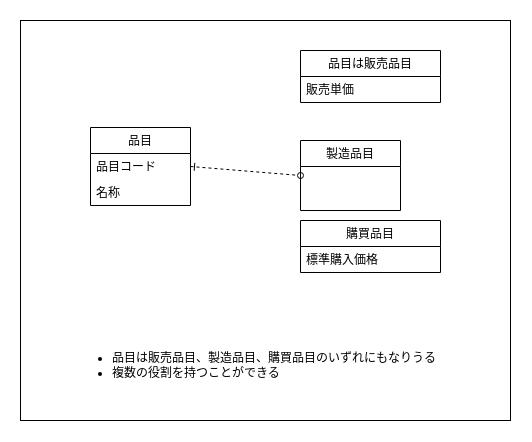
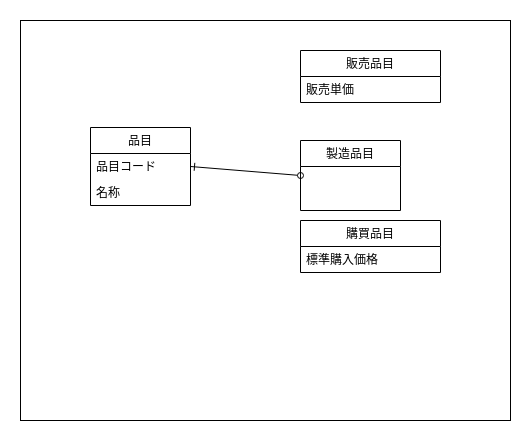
  <mxCell id="0" />
  <mxCell id="1" parent="0" />
  <mxCell id="2" value="" style="rounded=0;whiteSpace=wrap;html=1;" parent="1" vertex="1"><mxGeometry x="20" y="20" width="490" height="400" as="geometry" /></mxCell>
- <mxCell id="3" value="品目は販売品目" style="swimlane;fontStyle=0;childLayout=stackLayout;horizontal=1;startSize=26;fillColor=none;horizontalStack=0;resizeParent=1;resizeParentMax=0;resizeLast=0;collapsible=0;marginBottom=0;swimlaneLine=1;strokeColor=default;connectable=1;allowArrows=1;" parent="1" vertex="1"><mxGeometry x="300" y="50" width="140" height="52" as="geometry"><mxRectangle x="390" y="120" width="80" height="26" as="alternateBounds" /></mxGeometry></mxCell>
+ <mxCell id="3" value="販売品目" style="swimlane;fontStyle=0;childLayout=stackLayout;horizontal=1;startSize=26;fillColor=none;horizontalStack=0;resizeParent=1;resizeParentMax=0;resizeLast=0;collapsible=0;marginBottom=0;swimlaneLine=1;strokeColor=default;connectable=1;allowArrows=1;" parent="1" vertex="1"><mxGeometry x="300" y="50" width="140" height="52" as="geometry"><mxRectangle x="390" y="120" width="80" height="26" as="alternateBounds" /></mxGeometry></mxCell>
  <mxCell id="4" value="販売単価" style="text;strokeColor=none;fillColor=none;align=left;verticalAlign=top;spacingLeft=4;spacingRight=4;overflow=hidden;rotatable=0;points=[[0,0.5],[1,0.5]];portConstraint=eastwest;" parent="3" vertex="1"><mxGeometry y="26" width="140" height="26" as="geometry" /></mxCell>
  <mxCell id="5" value="品目" style="swimlane;fontStyle=0;childLayout=stackLayout;horizontal=1;startSize=26;fillColor=none;horizontalStack=0;resizeParent=1;resizeParentMax=0;resizeLast=0;collapsible=0;marginBottom=0;swimlaneLine=1;strokeColor=default;connectable=1;allowArrows=1;" parent="1" vertex="1"><mxGeometry x="90" y="127" width="100" height="78" as="geometry"><mxRectangle x="390" y="120" width="80" height="26" as="alternateBounds" /></mxGeometry></mxCell>
  <mxCell id="6" value="品目コード" style="text;strokeColor=none;fillColor=none;align=left;verticalAlign=top;spacingLeft=4;spacingRight=4;overflow=hidden;rotatable=0;points=[[0,0.5],[1,0.5]];portConstraint=eastwest;" parent="5" vertex="1"><mxGeometry y="26" width="100" height="26" as="geometry" /></mxCell>
  <mxCell id="7" value="名称" style="text;strokeColor=none;fillColor=none;align=left;verticalAlign=top;spacingLeft=4;spacingRight=4;overflow=hidden;rotatable=0;points=[[0,0.5],[1,0.5]];portConstraint=eastwest;" parent="5" vertex="1"><mxGeometry y="52" width="100" height="26" as="geometry" /></mxCell>
- <mxCell id="8" value="&lt;ul&gt;&lt;li&gt;品目は販売品目、製造品目、購買品目のいずれにもなりうる&lt;/li&gt;&lt;li&gt;複数の役割を持つことができる&lt;/li&gt;&lt;/ul&gt;" style="text;html=1;strokeColor=none;fillColor=none;align=left;verticalAlign=middle;whiteSpace=wrap;rounded=0;" parent="1" vertex="1"><mxGeometry x="70" y="350" width="410" height="30" as="geometry" /></mxCell>
  <mxCell id="9" value="購買品目" style="swimlane;fontStyle=0;childLayout=stackLayout;horizontal=1;startSize=26;fillColor=none;horizontalStack=0;resizeParent=1;resizeParentMax=0;resizeLast=0;collapsible=0;marginBottom=0;swimlaneLine=1;strokeColor=default;connectable=1;allowArrows=1;" vertex="1" parent="1"><mxGeometry x="300" y="220" width="140" height="52" as="geometry"><mxRectangle x="390" y="120" width="80" height="26" as="alternateBounds" /></mxGeometry></mxCell>
  <mxCell id="10" value="標準購入価格" style="text;strokeColor=none;fillColor=none;align=left;verticalAlign=top;spacingLeft=4;spacingRight=4;overflow=hidden;rotatable=0;points=[[0,0.5],[1,0.5]];portConstraint=eastwest;" vertex="1" parent="9"><mxGeometry y="26" width="140" height="26" as="geometry" /></mxCell>
  <mxCell id="11" value="製造品目" style="swimlane;fontStyle=0;childLayout=stackLayout;horizontal=1;startSize=26;fillColor=none;horizontalStack=0;resizeParent=1;resizeParentMax=0;resizeLast=0;collapsible=0;marginBottom=0;swimlaneLine=1;strokeColor=default;connectable=1;allowArrows=1;" vertex="1" parent="1"><mxGeometry x="300" y="140" width="100" height="70" as="geometry"><mxRectangle x="390" y="120" width="80" height="26" as="alternateBounds" /></mxGeometry></mxCell>
- <mxCell id="12" style="edgeStyle=none;html=1;entryX=0;entryY=0.5;entryDx=0;entryDy=0;exitX=1;exitY=0.5;exitDx=0;exitDy=0;startArrow=ERone;startFill=0;endArrow=oval;endFill=0;dashed=1;" edge="1" parent="1" source="6" target="11"><mxGeometry relative="1" as="geometry" /></mxCell>
+ <mxCell id="12" style="edgeStyle=none;html=1;entryX=0;entryY=0.5;entryDx=0;entryDy=0;exitX=1;exitY=0.5;exitDx=0;exitDy=0;startArrow=ERone;startFill=0;endArrow=oval;endFill=0;" edge="1" parent="1" source="6" target="11"><mxGeometry relative="1" as="geometry" /></mxCell>
